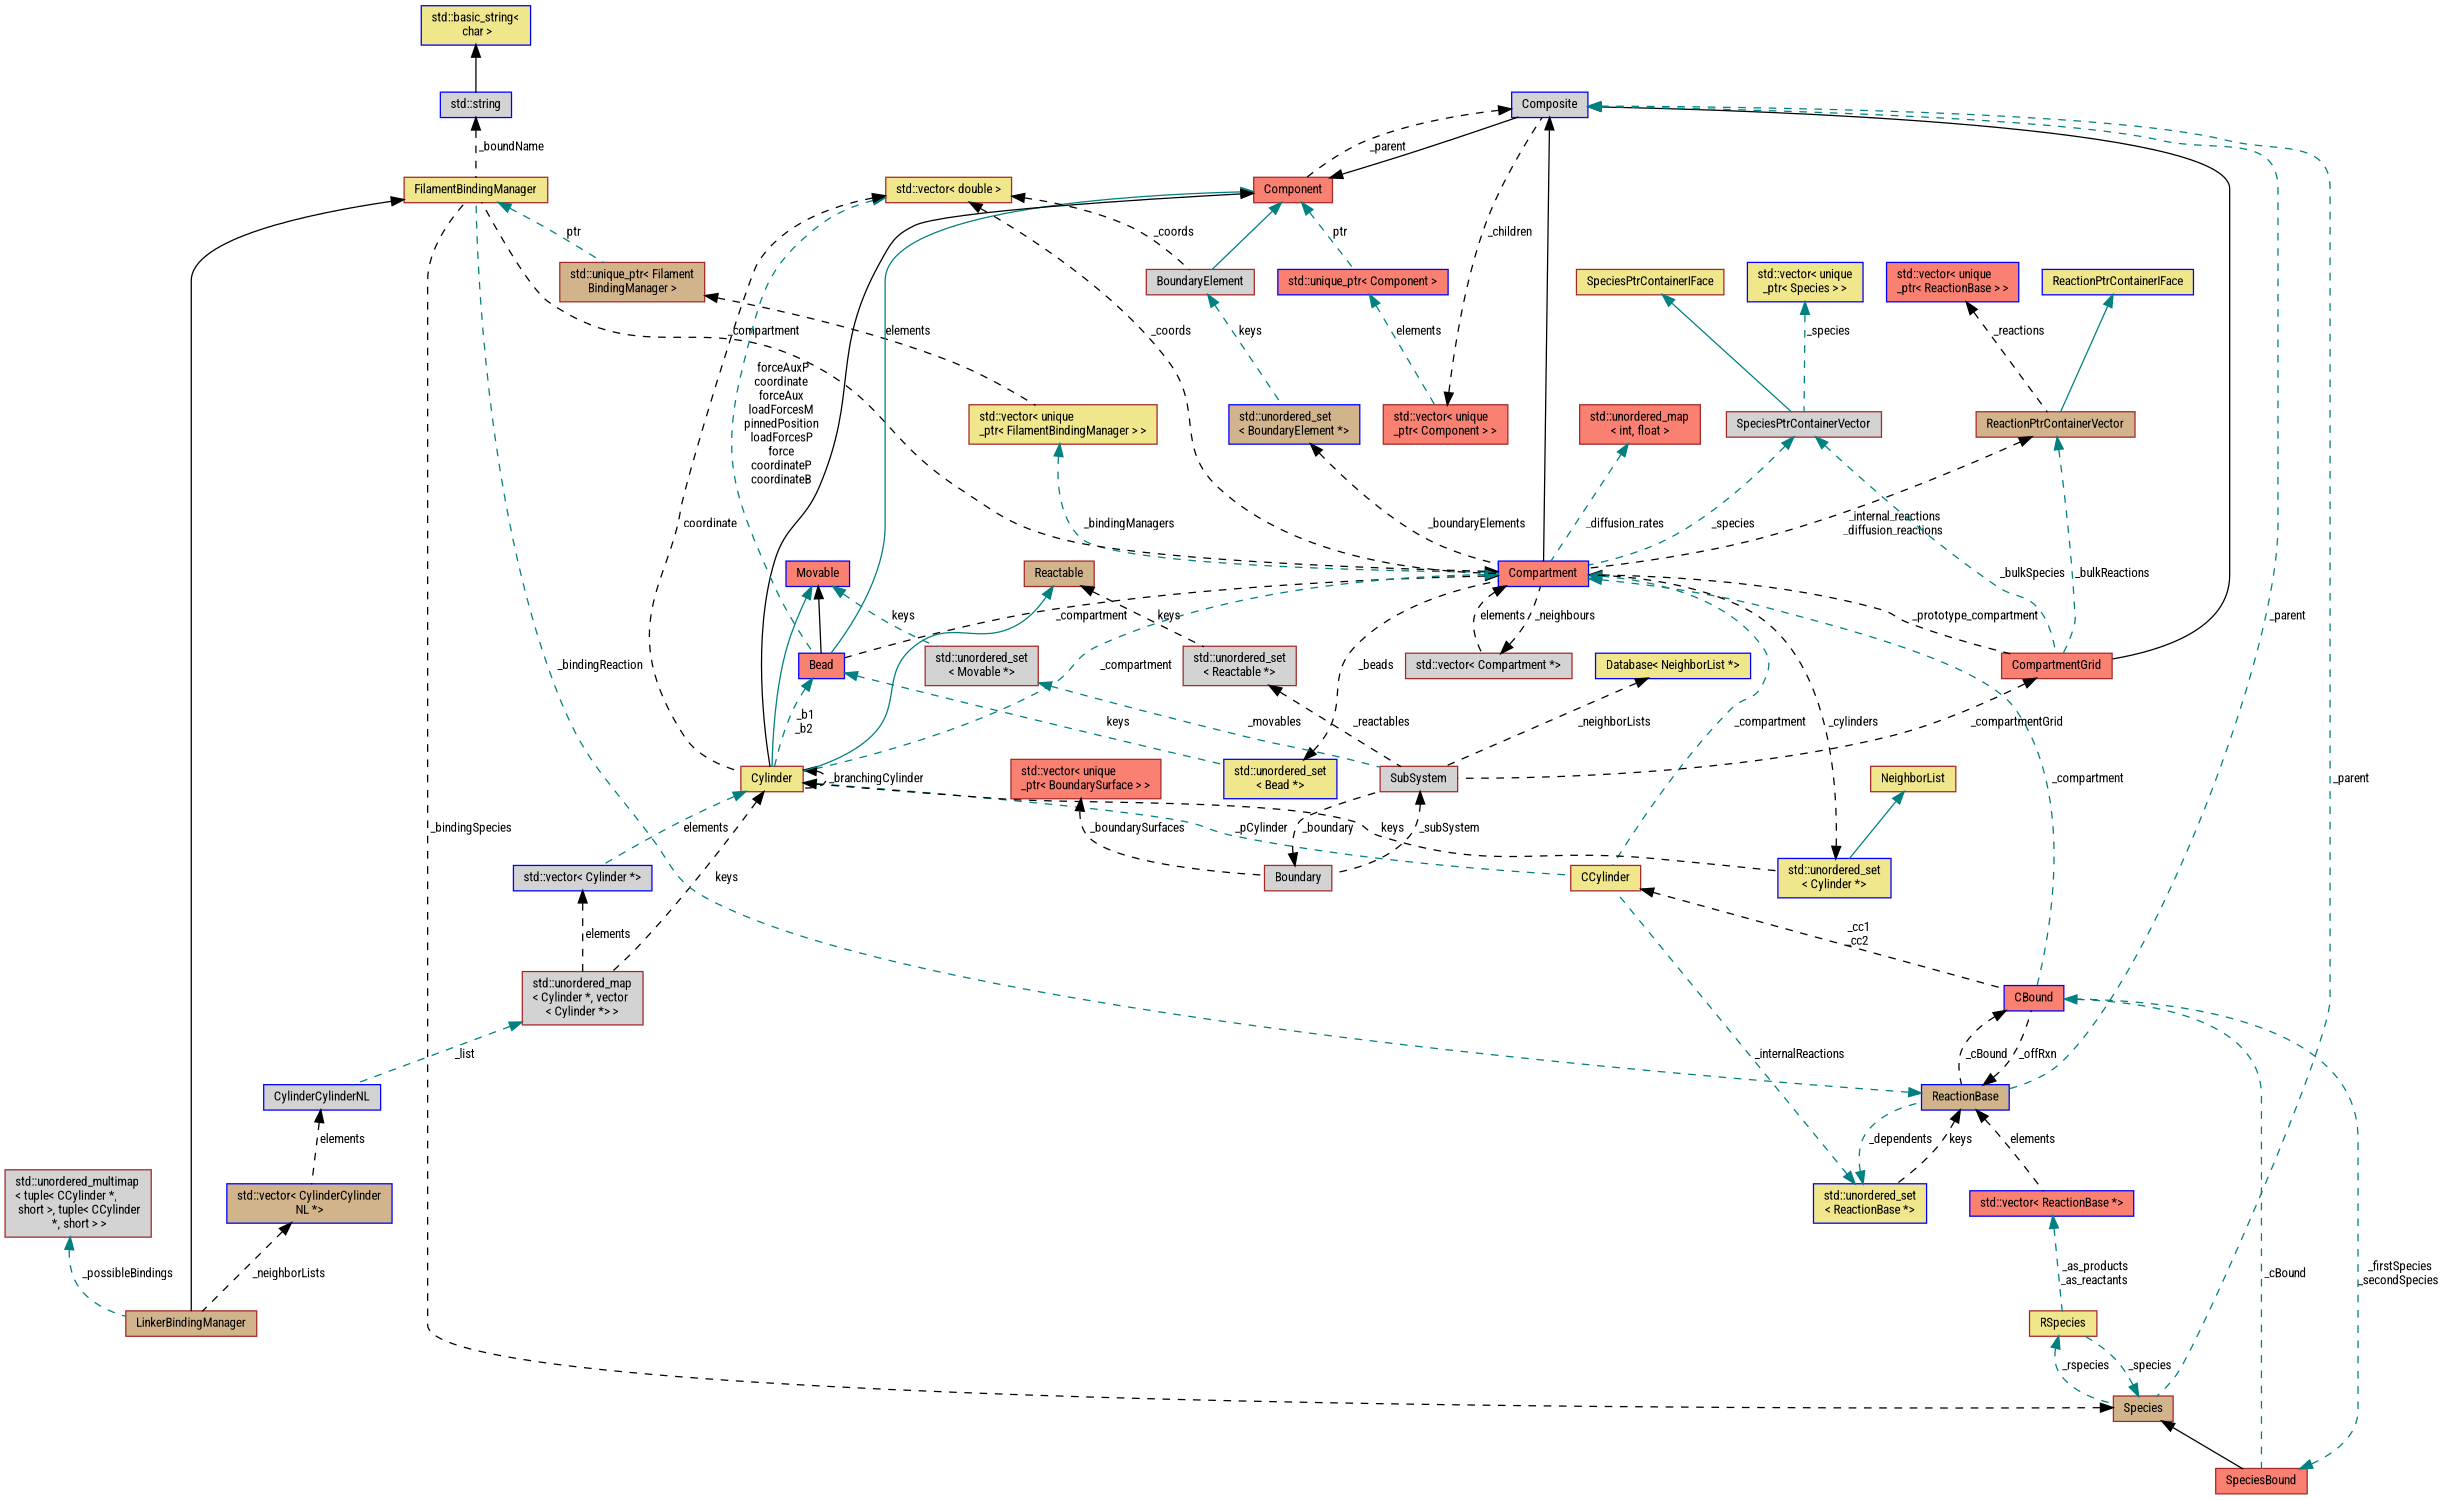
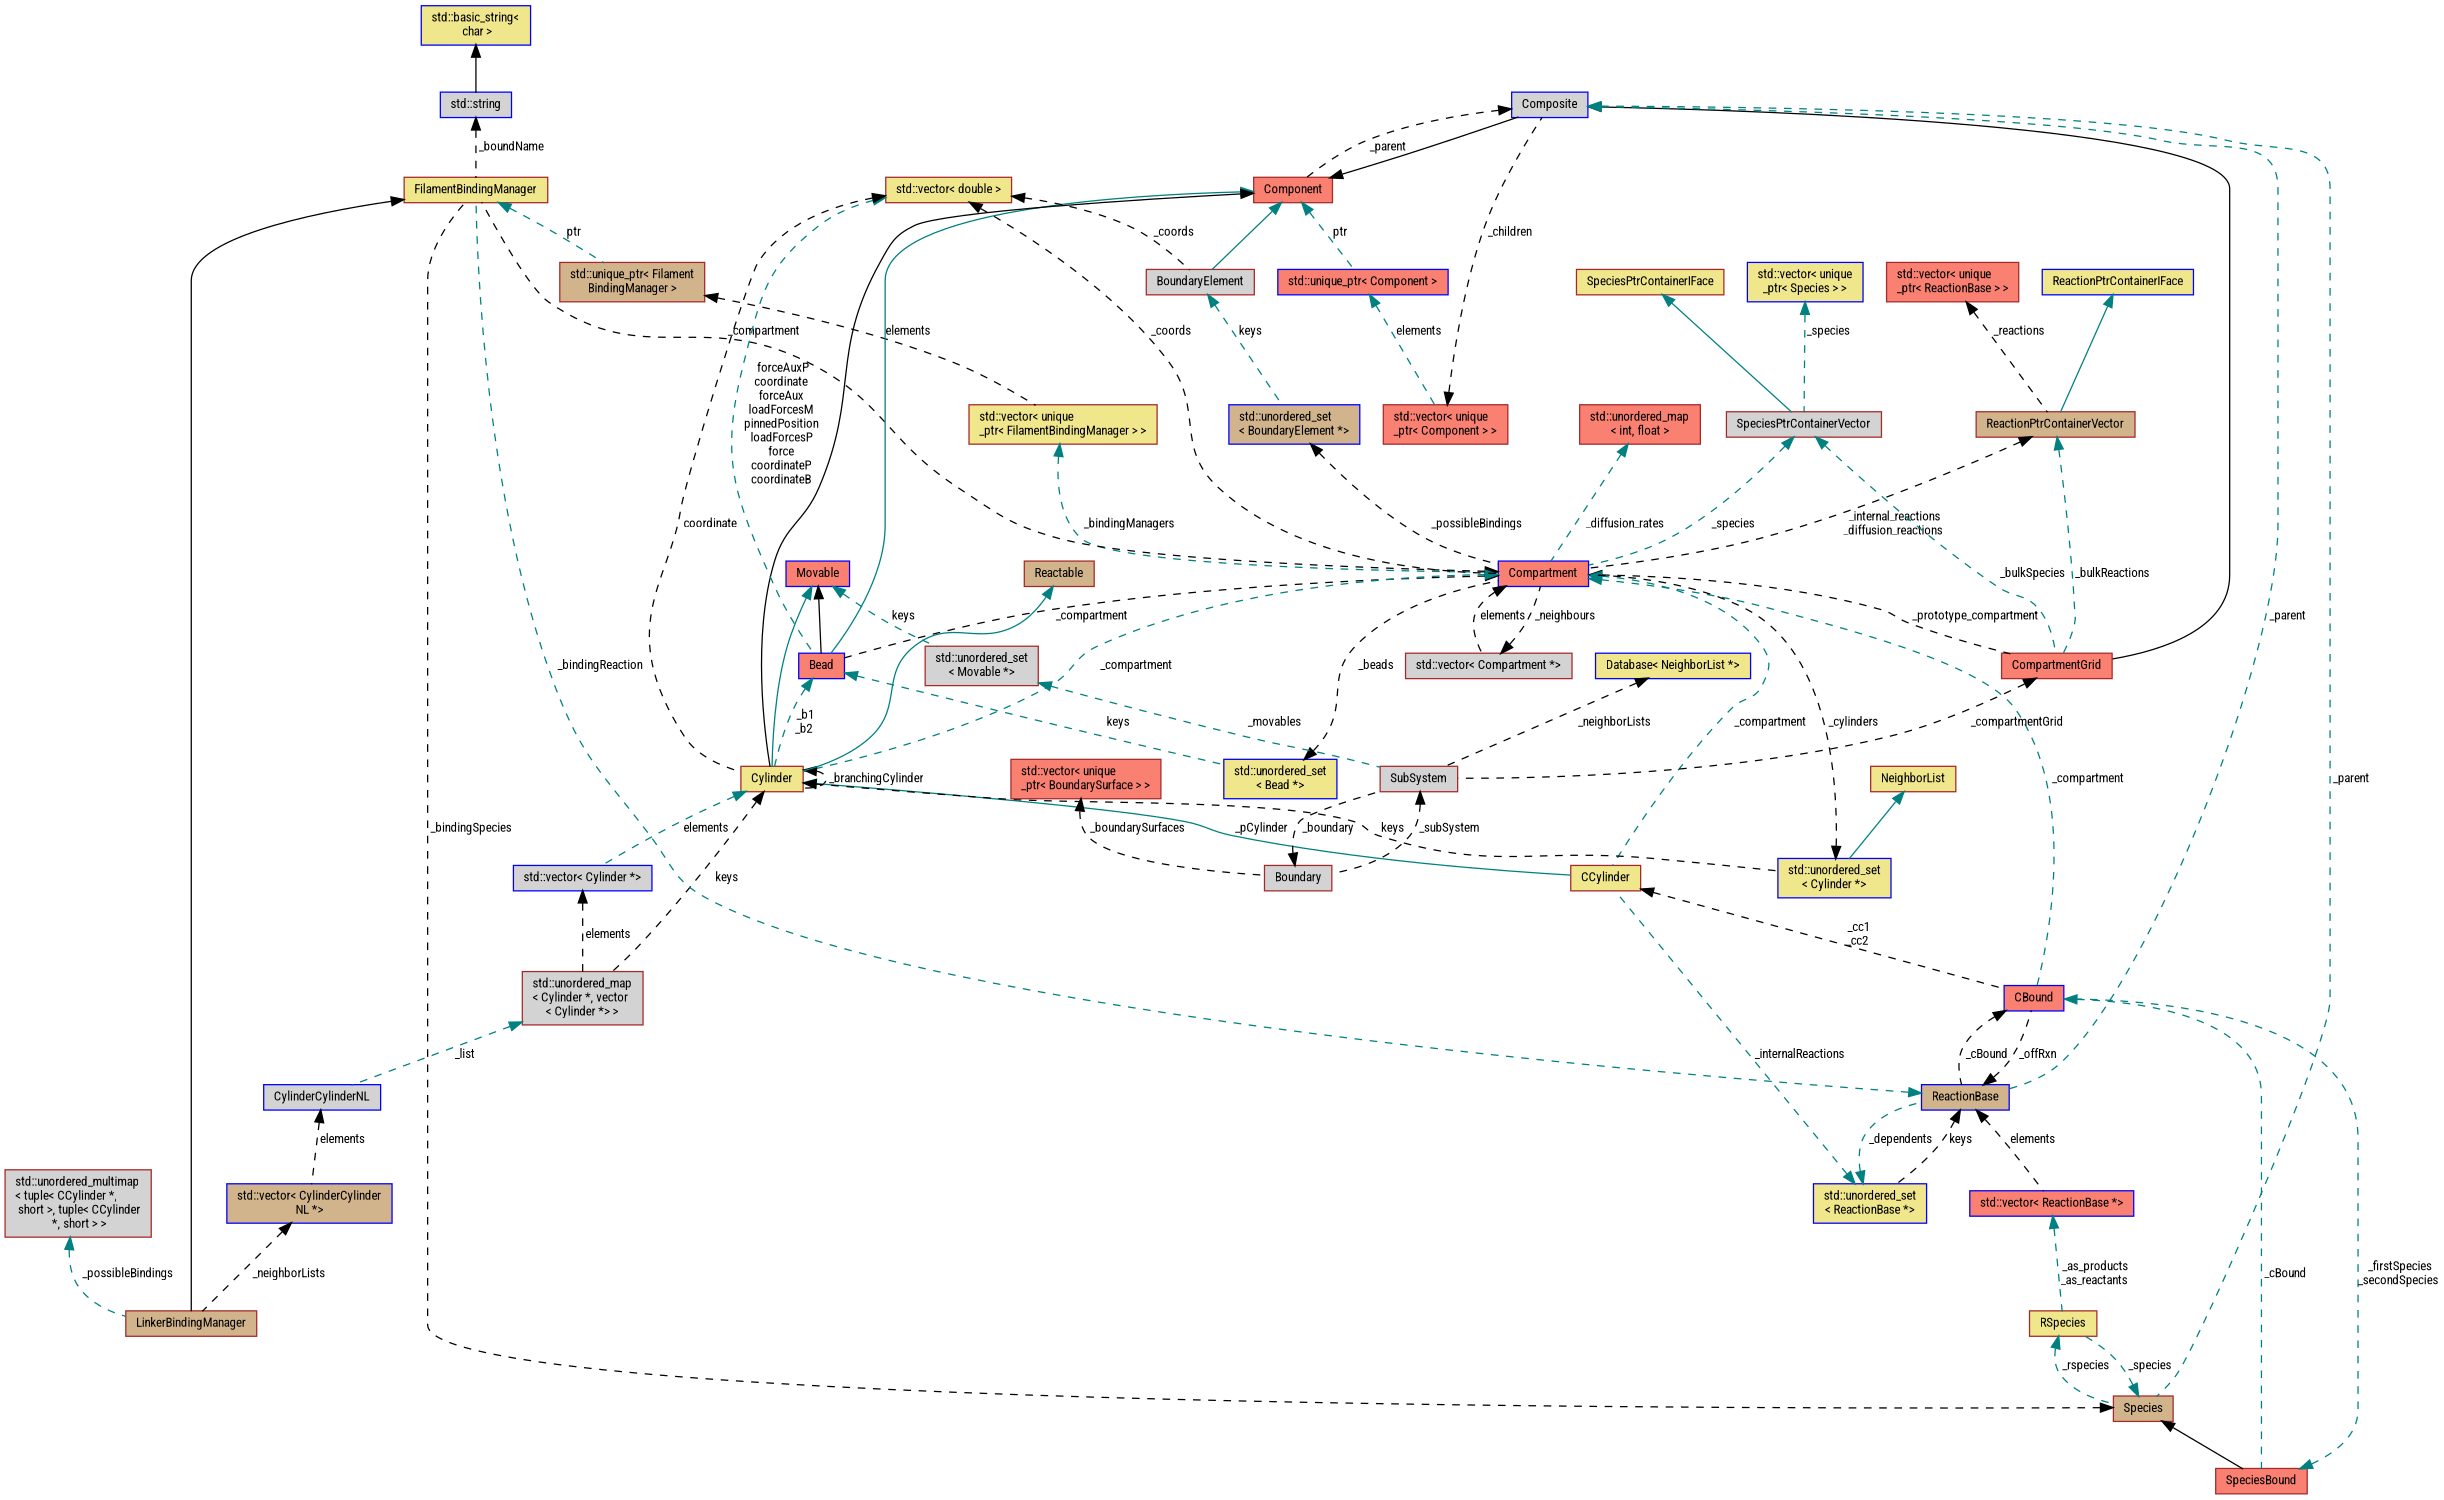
  digraph {
    fontname="Roboto Condensed"
    node [color=brown fillcolor=khaki fontname="Roboto Condensed" fontsize=10 shape=record style=filled]
    edge [color=black dir=back fontname="Roboto Condensed" fontsize=10 labelfontname=Helvetica labelfontsize=10 style=dashed]
    n1 [fillcolor=tan fontcolor=black height=0.2 label=LinkerBindingManager width=0.4]
    n2 [height=0.2 label=FilamentBindingManager width=0.4]
    n3 [fillcolor=tan height=0.2 label="std::unique_ptr\< Filament\lBindingManager \>" width=0.4]
    n4 [height=0.2 label="std::vector\< unique\l_ptr\< FilamentBindingManager \> \>" width=0.4]
    n5 [color=blue fillcolor=salmon height=0.2 label=Compartment width=0.4]
    n6 [color=blue fillcolor=salmon height=0.2 label=Bead width=0.4]
    n7 [fillcolor=lightgrey height=0.2 label="std::vector\< Compartment *\>" width=0.4]
    n8 [height=0.2 label=Cylinder width=0.4]
    n9 [fillcolor=salmon height=0.2 label=CompartmentGrid width=0.4]
    n10 [color=blue fillcolor=salmon height=0.2 label=CBound width=0.4]
    n11 [height=0.2 label=CCylinder width=0.4]
    n12 [color=blue height=0.2 label="std::unordered_set\l\< Bead *\>" width=0.4]
    n13 [color=blue height=0.2 label="std::unordered_set\l\< Cylinder *\>" width=0.4]
    n14 [fillcolor=lightgrey height=0.2 label="std::unordered_map\l\< Cylinder *, vector\l\< Cylinder *\> \>" width=0.4]
    n15 [color=blue fillcolor=lightgrey height=0.2 label="std::vector\< Cylinder *\>" width=0.4]
    n16 [fillcolor=lightgrey height=0.2 label=SubSystem width=0.4]
    n17 [color=blue fillcolor=tan height=0.2 label=ReactionBase width=0.4]
    n18 [fillcolor=salmon height=0.2 label=SpeciesBound width=0.4]
    n19 [color=blue fillcolor=lightgrey height=0.2 label=Composite width=0.4]
    n20 [fillcolor=salmon height=0.2 label=Component width=0.4]
    n21 [fillcolor=tan height=0.2 label=Species width=0.4]
    n22 [color=blue fillcolor=salmon height=0.2 label="std::unique_ptr\< Component \>" width=0.4]
    n23 [fillcolor=lightgrey height=0.2 label=BoundaryElement width=0.4]
    n24 [color=blue height=0.2 label="std::unordered_set\l\< ReactionBase *\>" width=0.4]
    n25 [color=blue fillcolor=salmon height=0.2 label="std::vector\< ReactionBase *\>" width=0.4]
    n26 [height=0.2 label=RSpecies width=0.4]
    n27 [fillcolor=salmon height=0.2 label="std::vector\< unique\l_ptr\< Component \> \>" width=0.4]
    n28 [color=blue fillcolor=tan height=0.2 label="std::unordered_set\l\< BoundaryElement *\>" width=0.4]
    n29 [color=blue fillcolor=salmon height=0.2 label=Movable width=0.4]
    n30 [fillcolor=lightgrey height=0.2 label="std::unordered_set\l\< Movable *\>" width=0.4]
    n31 [height=0.2 label="std::vector\< double \>" width=0.4]
    n32 [color=blue fillcolor=lightgrey height=0.2 label=CylinderCylinderNL width=0.4]
    n33 [fillcolor=tan height=0.2 label=Reactable width=0.4]
-   n34 [fillcolor=lightgrey height=0.2 label="std::unordered_set\l\< Reactable *\>" width=0.4]
    n35 [fillcolor=tan height=0.2 label=ReactionPtrContainerVector width=0.4]
    n36 [color=blue height=0.2 label=ReactionPtrContainerIFace width=0.4]
-   n37 [color=blue fillcolor=salmon height=0.2 label="std::vector\< unique\l_ptr\< ReactionBase \> \>" width=0.4]
+   n37 [fillcolor=salmon height=0.2 label="std::vector\< unique\l_ptr\< ReactionBase \> \>" width=0.4]
    n38 [fillcolor=salmon height=0.2 label="std::unordered_map\l\< int, float \>" width=0.4]
    n39 [fillcolor=lightgrey height=0.2 label=SpeciesPtrContainerVector width=0.4]
    n40 [height=0.2 label=SpeciesPtrContainerIFace width=0.4]
    n41 [color=blue height=0.2 label="std::vector\< unique\l_ptr\< Species \> \>" width=0.4]
    n42 [color=blue fillcolor=lightgrey height=0.2 label="std::string" width=0.4]
    n43 [color=blue height=0.2 label="std::basic_string\<\l char \>" width=0.4]
    n44 [fillcolor=lightgrey height=0.2 label=Boundary width=0.4]
    n45 [fillcolor=salmon height=0.2 label="std::vector\< unique\l_ptr\< BoundarySurface \> \>" width=0.4]
    n46 [color=blue height=0.2 label="Database\< NeighborList *\>" width=0.4]
    n47 [fillcolor=lightgrey height=0.2 label="std::unordered_multimap\l\< tuple\< CCylinder *,\l short \>, tuple\< CCylinder\l *, short \> \>" width=0.4]
    n48 [color=blue fillcolor=tan height=0.2 label="std::vector\< CylinderCylinder\lNL *\>" width=0.4]
    n49 [height=0.2 label=NeighborList width=0.4]
    n2 -> n1 [style=solid]
    n2 -> n3 [color=teal label=" ptr"]
    n3 -> n4 [label=" elements"]
    n4 -> n5 [color=teal label=" _bindingManagers"]
    n5 -> n2 [label=" _compartment"]
    n5 -> n6 [label=" _compartment"]
    n5 -> n7 [label=" elements"]
    n5 -> n8 [color=teal label=" _compartment"]
    n5 -> n9 [label=" _prototype_compartment"]
    n5 -> n10 [color=teal label=" _compartment"]
    n5 -> n11 [color=teal label=" _compartment"]
    n6 -> n8 [color=teal label=" _b1\n_b2"]
    n6 -> n12 [color=teal label=" keys"]
    n7 -> n5 [label=" _neighbours"]
    n8 -> n8 [label=" _branchingCylinder"]
-   n8 -> n11 [color=teal label=" _pCylinder"]
+   n8 -> n11 [color=teal label=" _pCylinder" style=solid]
    n8 -> n13 [label=" keys"]
    n8 -> n14 [label=" keys"]
    n8 -> n15 [color=teal label=" elements"]
    n9 -> n16 [label=" _compartmentGrid"]
    n10 -> n17 [label=" _cBound"]
    n10 -> n18 [color=teal label=" _cBound"]
    n11 -> n10 [label=" _cc1\n_cc2"]
    n12 -> n5 [label=" _beads"]
    n13 -> n5 [label=" _cylinders"]
    n14 -> n32 [color=teal label=" _list"]
    n15 -> n14 [label=" elements"]
    n16 -> n44 [label=" _subSystem"]
    n17 -> n2 [color=teal label=" _bindingReaction"]
    n17 -> n10 [label=" _offRxn"]
    n17 -> n24 [label=" keys"]
    n17 -> n25 [label=" elements"]
    n18 -> n10 [color=teal label=" _firstSpecies\n_secondSpecies"]
-   n19 -> n5 [style=solid]
    n19 -> n9 [style=solid]
    n19 -> n17 [color=teal label=" _parent"]
    n19 -> n20 [label=" _parent"]
    n19 -> n21 [color=teal label=" _parent"]
    n20 -> n6 [color=teal style=solid]
    n20 -> n8 [style=solid]
    n20 -> n19 [style=solid]
    n20 -> n22 [color=teal label=" ptr"]
    n20 -> n23 [color=teal style=solid]
    n21 -> n2 [label=" _bindingSpecies"]
    n21 -> n18 [style=solid]
    n21 -> n26 [color=teal label=" _species"]
    n22 -> n27 [color=teal label=" elements"]
    n23 -> n28 [color=teal label=" keys"]
    n24 -> n11 [color=teal label=" _internalReactions"]
    n24 -> n17 [color=teal label=" _dependents"]
    n25 -> n26 [color=teal label=" _as_products\n_as_reactants"]
    n26 -> n21 [color=teal label=" _rspecies"]
    n27 -> n19 [label=" _children"]
-   n28 -> n5 [label=" _boundaryElements"]
+   n28 -> n5 [label=" _possibleBindings"]
    n29 -> n6 [style=solid]
    n29 -> n8 [color=teal style=solid]
    n29 -> n30 [color=teal label=" keys"]
    n30 -> n16 [color=teal label=" _movables"]
    n31 -> n5 [label=" _coords"]
    n31 -> n6 [color=teal label=" forceAuxP\ncoordinate\nforceAux\nloadForcesM\npinnedPosition\nloadForcesP\nforce\ncoordinateP\ncoordinateB"]
    n31 -> n8 [label=" coordinate"]
    n31 -> n23 [label=" _coords"]
    n32 -> n48 [label=" elements"]
    n33 -> n8 [color=teal style=solid]
-   n33 -> n34 [label=" keys"]
-   n34 -> n16 [label=" _reactables"]
    n35 -> n5 [label=" _internal_reactions\n_diffusion_reactions"]
    n35 -> n9 [color=teal label=" _bulkReactions"]
    n36 -> n35 [color=teal style=solid]
    n37 -> n35 [label=" _reactions"]
    n38 -> n5 [color=teal label=" _diffusion_rates"]
    n39 -> n5 [color=teal label=" _species"]
    n39 -> n9 [color=teal label=" _bulkSpecies"]
    n40 -> n39 [color=teal style=solid]
    n41 -> n39 [color=teal label=" _species"]
    n42 -> n2 [label=" _boundName"]
    n43 -> n42 [style=solid]
    n44 -> n16 [label=" _boundary"]
    n45 -> n44 [label=" _boundarySurfaces"]
    n46 -> n16 [label=" _neighborLists"]
    n47 -> n1 [color=teal label=" _possibleBindings"]
    n48 -> n1 [label=" _neighborLists"]
    n49 -> n13 [color=teal style=solid]
  }
